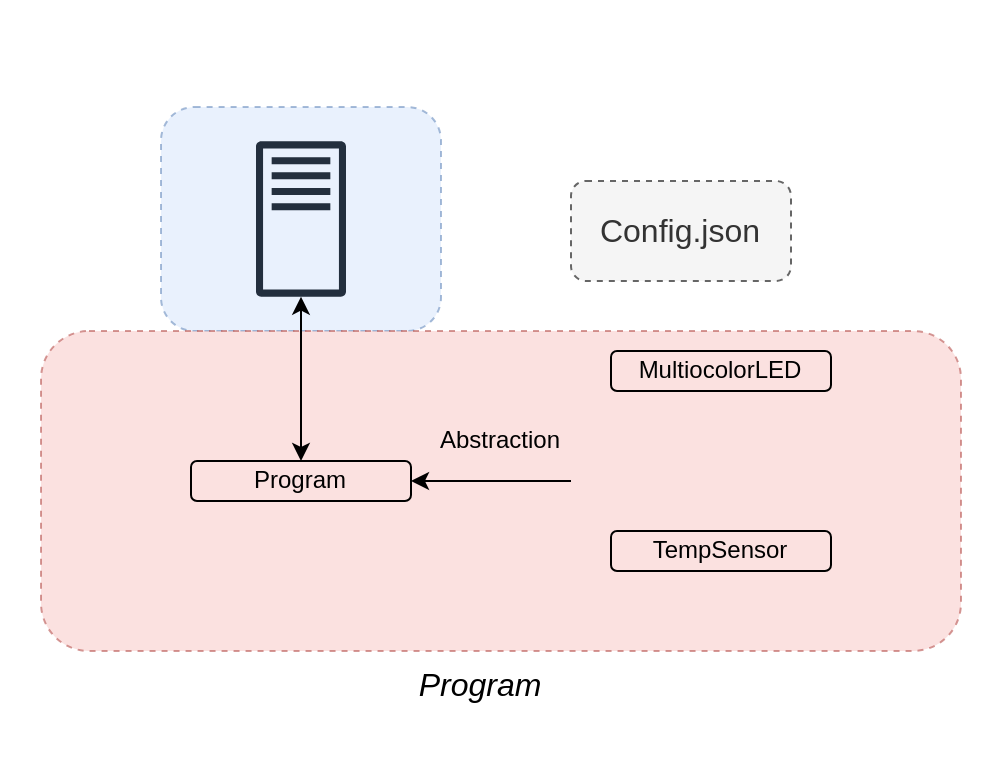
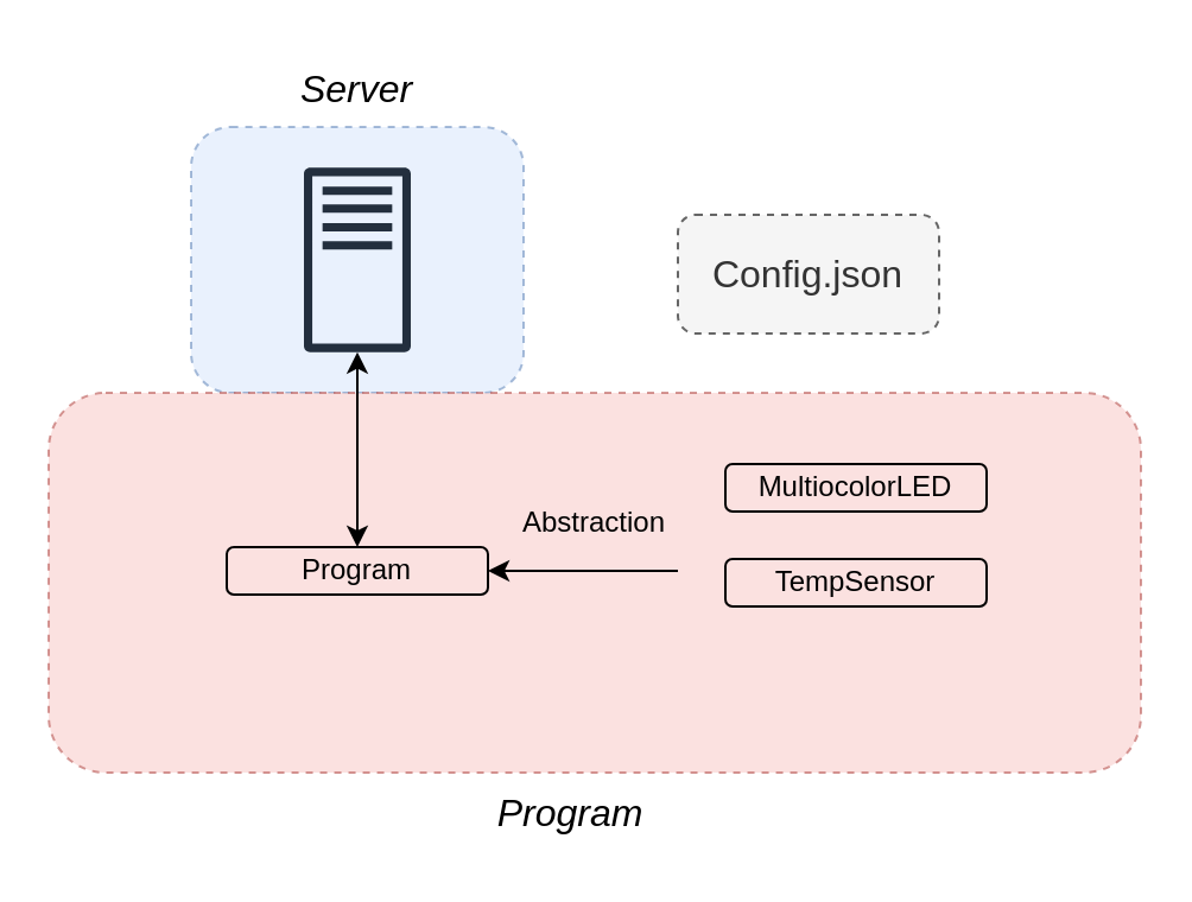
  <mxCell id="0" />
  <mxCell id="1" parent="0" />
  <mxCell id="2" value="" style="rounded=1;whiteSpace=wrap;html=1;dashed=1;fillColor=#dae8fc;strokeColor=#6c8ebf;opacity=60;" parent="1" vertex="1"><mxGeometry x="80" y="53" width="140" height="112" as="geometry" /></mxCell>
  <mxCell id="3" value="" style="rounded=1;whiteSpace=wrap;html=1;dashed=1;fillColor=#f8cecc;strokeColor=#b85450;opacity=60;" parent="1" vertex="1"><mxGeometry x="20" y="165" width="460" height="160" as="geometry" /></mxCell>
  <mxCell id="4" value="Program" style="text;html=1;fillColor=none;align=center;verticalAlign=middle;whiteSpace=wrap;rounded=1;glass=0;strokeColor=#000000;" parent="1" vertex="1"><mxGeometry x="95" y="230" width="110" height="20" as="geometry" /></mxCell>
- <mxCell id="5" value="MultiocolorLED" style="text;html=1;fillColor=none;align=center;verticalAlign=middle;whiteSpace=wrap;rounded=1;glass=0;strokeColor=#000000;" parent="1" vertex="1"><mxGeometry x="305" y="175" width="110" height="20" as="geometry" /></mxCell>
- <mxCell id="6" value="TempSensor" style="text;html=1;fillColor=none;align=center;verticalAlign=middle;whiteSpace=wrap;rounded=1;glass=0;strokeColor=#000000;" parent="1" vertex="1"><mxGeometry x="305" y="265" width="110" height="20" as="geometry" /></mxCell>
+ <mxCell id="5" value="MultiocolorLED" style="text;html=1;fillColor=none;align=center;verticalAlign=middle;whiteSpace=wrap;rounded=1;glass=0;strokeColor=#000000;" parent="1" vertex="1"><mxGeometry x="305" y="195" width="110" height="20" as="geometry" /></mxCell>
+ <mxCell id="6" value="TempSensor" style="text;html=1;fillColor=none;align=center;verticalAlign=middle;whiteSpace=wrap;rounded=1;glass=0;strokeColor=#000000;" parent="1" vertex="1"><mxGeometry x="305" y="235" width="110" height="20" as="geometry" /></mxCell>
  <mxCell id="7" value="&lt;font style=&quot;font-size: 16px&quot;&gt;Config.json&lt;/font&gt;" style="text;html=1;fillColor=#f5f5f5;align=center;verticalAlign=middle;whiteSpace=wrap;rounded=1;glass=0;strokeColor=#666666;dashed=1;fontColor=#333333;" parent="1" vertex="1"><mxGeometry x="285" y="90" width="110" height="50" as="geometry" /></mxCell>
  <mxCell id="8" value="" style="endArrow=classic;html=1;entryX=1;entryY=0.5;entryDx=0;entryDy=0;" parent="1" target="4" edge="1"><mxGeometry width="50" height="50" relative="1" as="geometry"><mxPoint x="285" y="240" as="sourcePoint" /><mxPoint x="275" y="250" as="targetPoint" /></mxGeometry></mxCell>
  <mxCell id="9" value="" style="outlineConnect=0;fontColor=#232F3E;gradientColor=none;fillColor=#232F3E;strokeColor=none;dashed=0;verticalLabelPosition=bottom;verticalAlign=top;align=center;html=1;fontSize=12;fontStyle=0;aspect=fixed;pointerEvents=1;shape=mxgraph.aws4.traditional_server;" parent="1" vertex="1"><mxGeometry x="127.5" y="70" width="45" height="78" as="geometry" /></mxCell>
  <mxCell id="10" value="" style="endArrow=classic;startArrow=classic;html=1;exitX=0.5;exitY=0;exitDx=0;exitDy=0;" parent="1" source="4" target="9" edge="1"><mxGeometry width="50" height="50" relative="1" as="geometry"><mxPoint x="135" y="230" as="sourcePoint" /><mxPoint x="185" y="180" as="targetPoint" /></mxGeometry></mxCell>
  <mxCell id="11" value="Abstraction" style="text;html=1;strokeColor=none;fillColor=none;align=center;verticalAlign=middle;whiteSpace=wrap;rounded=0;" parent="1" vertex="1"><mxGeometry x="215" y="210" width="70" height="20" as="geometry" /></mxCell>
+ <mxCell id="12" value="&lt;font style=&quot;font-size: 16px&quot;&gt;&lt;i&gt;Server&lt;/i&gt;&lt;/font&gt;" style="text;html=1;strokeColor=none;fillColor=none;align=center;verticalAlign=middle;whiteSpace=wrap;rounded=0;dashed=1;opacity=60;" parent="1" vertex="1"><mxGeometry x="115" y="20" width="70" height="33" as="geometry" /></mxCell>
  <mxCell id="13" value="&lt;font style=&quot;font-size: 16px&quot;&gt;&lt;i&gt;Program&lt;/i&gt;&lt;/font&gt;" style="text;html=1;strokeColor=none;fillColor=none;align=center;verticalAlign=middle;whiteSpace=wrap;rounded=0;dashed=1;opacity=60;" parent="1" vertex="1"><mxGeometry x="205" y="325" width="70" height="33" as="geometry" /></mxCell>
